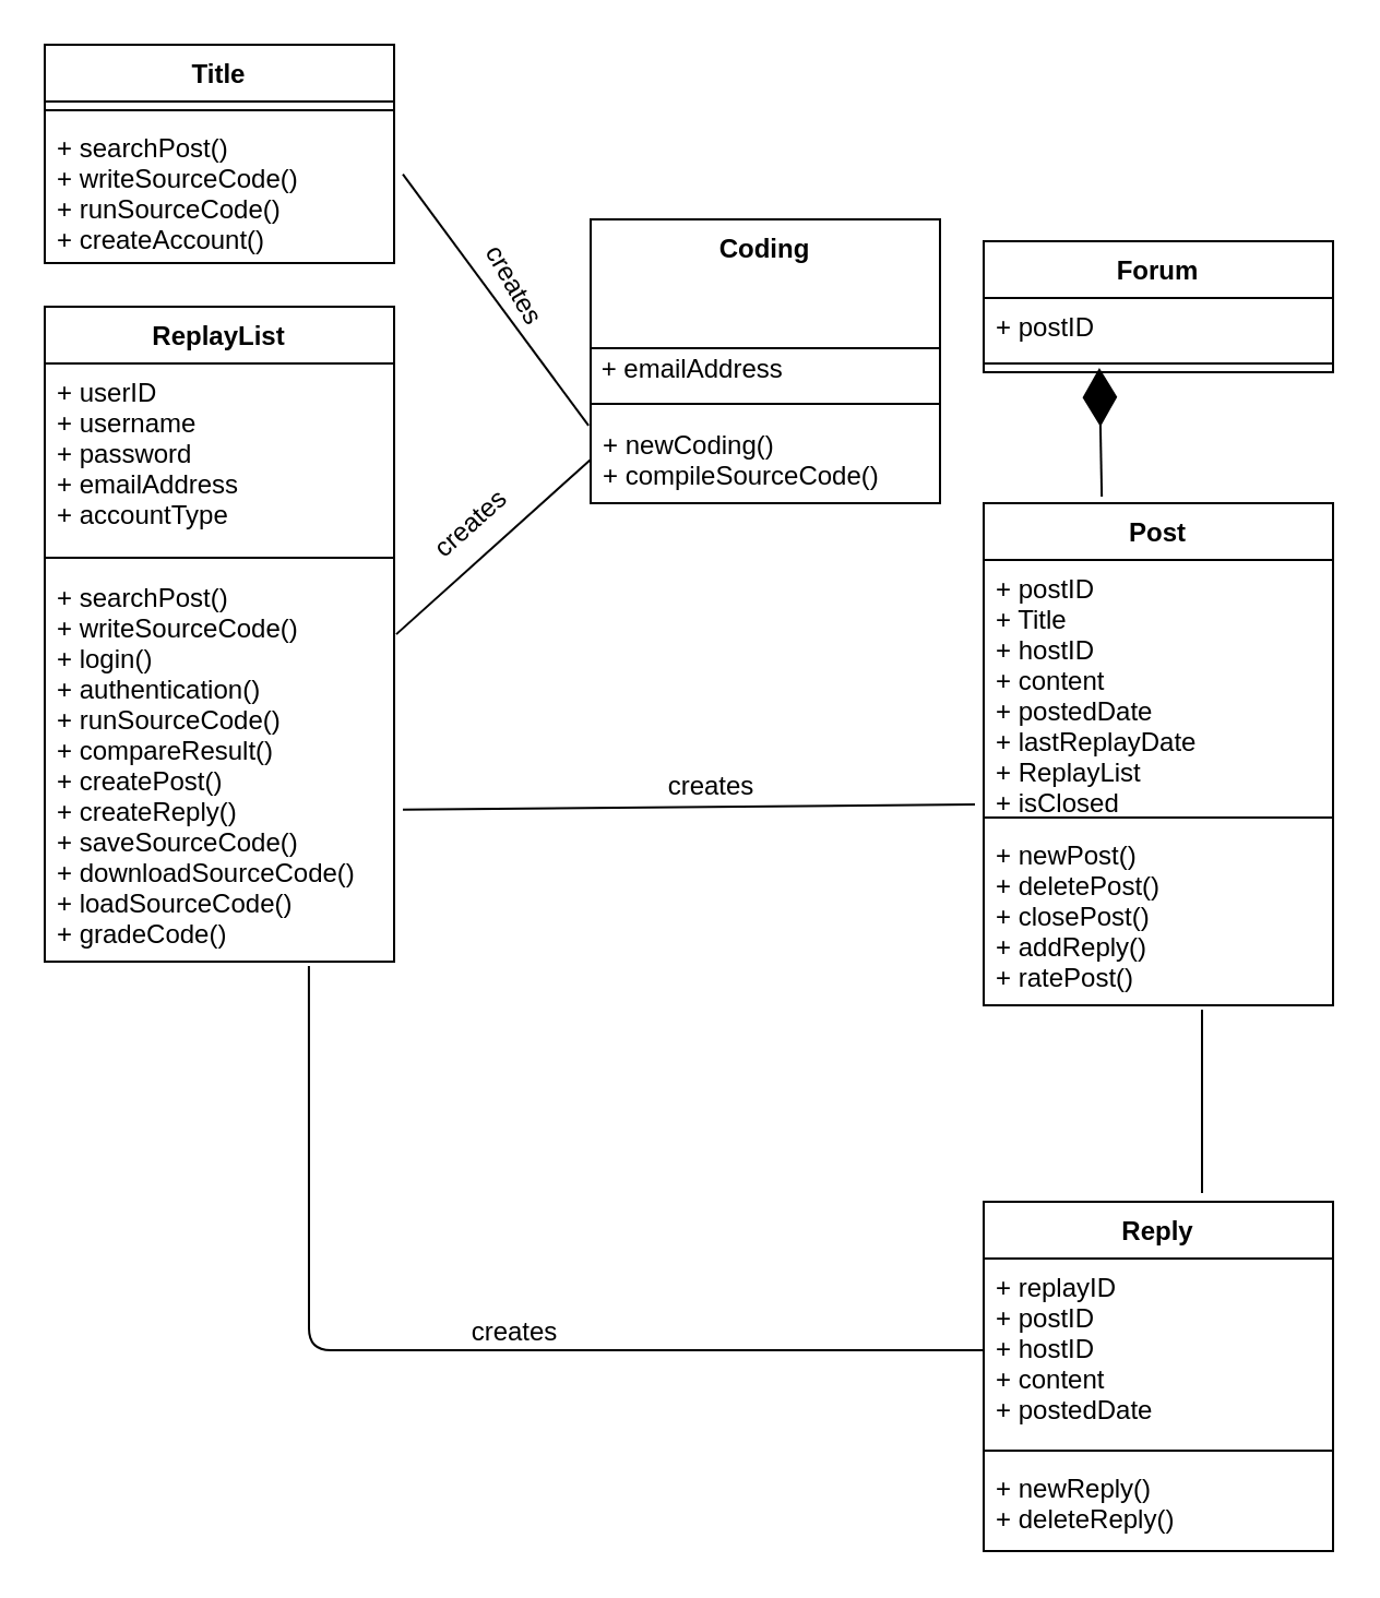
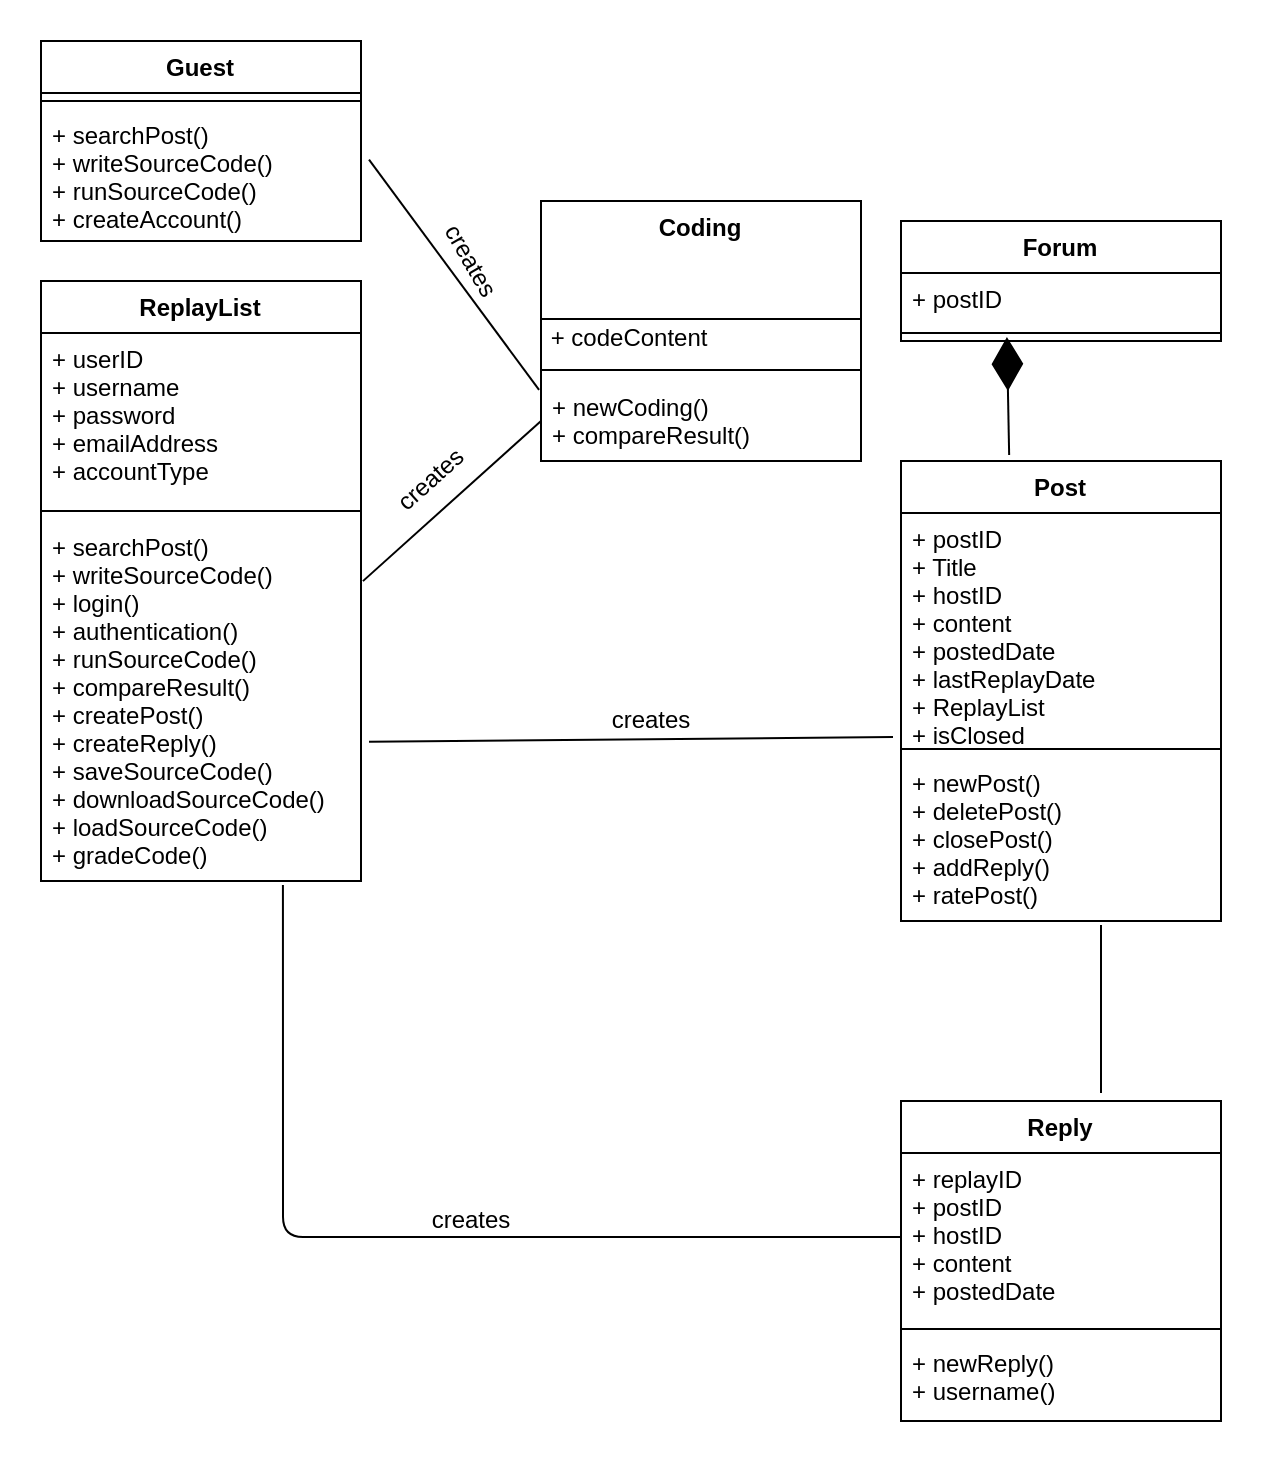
  <mxCell id="0" />
  <mxCell id="1" parent="0" />
- <mxCell id="2" value="Title" style="swimlane;fontStyle=1;align=center;verticalAlign=top;childLayout=stackLayout;horizontal=1;startSize=26;horizontalStack=0;resizeParent=1;resizeParentMax=0;resizeLast=0;collapsible=1;marginBottom=0;" parent="1" vertex="1"><mxGeometry x="20" y="20" width="160" height="100" as="geometry" /></mxCell>
+ <mxCell id="2" value="Guest" style="swimlane;fontStyle=1;align=center;verticalAlign=top;childLayout=stackLayout;horizontal=1;startSize=26;horizontalStack=0;resizeParent=1;resizeParentMax=0;resizeLast=0;collapsible=1;marginBottom=0;" parent="1" vertex="1"><mxGeometry x="20" y="20" width="160" height="100" as="geometry" /></mxCell>
  <mxCell id="3" value="" style="line;strokeWidth=1;fillColor=none;align=left;verticalAlign=middle;spacingTop=-1;spacingLeft=3;spacingRight=3;rotatable=0;labelPosition=right;points=[];portConstraint=eastwest;" parent="2" vertex="1"><mxGeometry y="26" width="160" height="8" as="geometry" /></mxCell>
  <mxCell id="4" value="+ searchPost()&#10;+ writeSourceCode()&#10;+ runSourceCode()&#10;+ createAccount()" style="text;strokeColor=none;fillColor=none;align=left;verticalAlign=top;spacingLeft=4;spacingRight=4;overflow=hidden;rotatable=0;points=[[0,0.5],[1,0.5]];portConstraint=eastwest;" parent="2" vertex="1"><mxGeometry y="34" width="160" height="66" as="geometry" /></mxCell>
  <mxCell id="5" value="" style="endArrow=none;html=1;exitX=1.025;exitY=0.384;exitDx=0;exitDy=0;exitPerimeter=0;entryX=-0.006;entryY=0.111;entryDx=0;entryDy=0;entryPerimeter=0;" parent="1" source="4" target="10" edge="1"><mxGeometry width="50" height="50" relative="1" as="geometry"><mxPoint x="390" y="400" as="sourcePoint" /><mxPoint x="420" y="268.012" as="targetPoint" /><Array as="points" /></mxGeometry></mxCell>
  <mxCell id="6" value="creates" style="text;html=1;align=center;verticalAlign=middle;resizable=0;points=[];autosize=1;rotation=60;" parent="1" vertex="1"><mxGeometry x="210" y="120" width="50" height="20" as="geometry" /></mxCell>
  <mxCell id="7" value="Coding" style="swimlane;fontStyle=1;align=center;verticalAlign=top;childLayout=stackLayout;horizontal=1;startSize=59;horizontalStack=0;resizeParent=1;resizeParentMax=0;resizeLast=0;collapsible=1;marginBottom=0;strokeColor=#000000;" parent="1" vertex="1"><mxGeometry x="270" y="100" width="160" height="130" as="geometry" /></mxCell>
- <mxCell id="8" value="&amp;nbsp;+ emailAddress" style="text;html=1;align=left;verticalAlign=middle;resizable=0;points=[];autosize=1;" parent="7" vertex="1"><mxGeometry y="59" width="160" height="20" as="geometry" /></mxCell>
+ <mxCell id="8" value="&amp;nbsp;+ codeContent" style="text;html=1;align=left;verticalAlign=middle;resizable=0;points=[];autosize=1;" parent="7" vertex="1"><mxGeometry y="59" width="160" height="20" as="geometry" /></mxCell>
  <mxCell id="9" value="" style="line;strokeWidth=1;fillColor=none;align=left;verticalAlign=middle;spacingTop=-1;spacingLeft=3;spacingRight=3;rotatable=0;labelPosition=right;points=[];portConstraint=eastwest;" parent="7" vertex="1"><mxGeometry y="79" width="160" height="11" as="geometry" /></mxCell>
- <mxCell id="10" value="+ newCoding()&#10;+ compileSourceCode()" style="text;strokeColor=none;fillColor=none;align=left;verticalAlign=top;spacingLeft=4;spacingRight=4;overflow=hidden;rotatable=0;points=[[0,0.5],[1,0.5]];portConstraint=eastwest;" parent="7" vertex="1"><mxGeometry y="90" width="160" height="40" as="geometry" /></mxCell>
+ <mxCell id="10" value="+ newCoding()&#10;+ compareResult()" style="text;strokeColor=none;fillColor=none;align=left;verticalAlign=top;spacingLeft=4;spacingRight=4;overflow=hidden;rotatable=0;points=[[0,0.5],[1,0.5]];portConstraint=eastwest;" parent="7" vertex="1"><mxGeometry y="90" width="160" height="40" as="geometry" /></mxCell>
  <mxCell id="11" value="ReplayList" style="swimlane;fontStyle=1;align=center;verticalAlign=top;childLayout=stackLayout;horizontal=1;startSize=26;horizontalStack=0;resizeParent=1;resizeParentMax=0;resizeLast=0;collapsible=1;marginBottom=0;strokeColor=#000000;" parent="1" vertex="1"><mxGeometry x="20" y="140" width="160" height="300" as="geometry" /></mxCell>
  <mxCell id="12" value="+ userID&#10;+ username&#10;+ password&#10;+ emailAddress&#10;+ accountType" style="text;strokeColor=none;fillColor=none;align=left;verticalAlign=top;spacingLeft=4;spacingRight=4;overflow=hidden;rotatable=0;points=[[0,0.5],[1,0.5]];portConstraint=eastwest;" parent="11" vertex="1"><mxGeometry y="26" width="160" height="84" as="geometry" /></mxCell>
  <mxCell id="13" value="" style="line;strokeWidth=1;fillColor=none;align=left;verticalAlign=middle;spacingTop=-1;spacingLeft=3;spacingRight=3;rotatable=0;labelPosition=right;points=[];portConstraint=eastwest;" parent="11" vertex="1"><mxGeometry y="110" width="160" height="10" as="geometry" /></mxCell>
  <mxCell id="14" value="+ searchPost()&#10;+ writeSourceCode()&#10;+ login()&#10;+ authentication()&#10;+ runSourceCode()&#10;+ compareResult()&#10;+ createPost()&#10;+ createReply()&#10;+ saveSourceCode()&#10;+ downloadSourceCode()&#10;+ loadSourceCode()&#10;+ gradeCode()" style="text;strokeColor=none;fillColor=none;align=left;verticalAlign=top;spacingLeft=4;spacingRight=4;overflow=hidden;rotatable=0;points=[[0,0.5],[1,0.5]];portConstraint=eastwest;" parent="11" vertex="1"><mxGeometry y="120" width="160" height="180" as="geometry" /></mxCell>
  <mxCell id="15" value="" style="endArrow=none;html=1;exitX=1.006;exitY=0.167;exitDx=0;exitDy=0;exitPerimeter=0;entryX=0;entryY=0.5;entryDx=0;entryDy=0;" parent="1" source="14" target="10" edge="1"><mxGeometry width="50" height="50" relative="1" as="geometry"><mxPoint x="390" y="300" as="sourcePoint" /><mxPoint x="250" y="260" as="targetPoint" /></mxGeometry></mxCell>
  <mxCell id="16" value="" style="endArrow=none;html=1;exitX=1.025;exitY=0.613;exitDx=0;exitDy=0;exitPerimeter=0;" parent="1" source="14" edge="1"><mxGeometry width="50" height="50" relative="1" as="geometry"><mxPoint x="390" y="400" as="sourcePoint" /><mxPoint x="446" y="368" as="targetPoint" /></mxGeometry></mxCell>
  <mxCell id="17" value="Forum" style="swimlane;fontStyle=1;align=center;verticalAlign=top;childLayout=stackLayout;horizontal=1;startSize=26;horizontalStack=0;resizeParent=1;resizeParentMax=0;resizeLast=0;collapsible=1;marginBottom=0;strokeColor=#000000;" parent="1" vertex="1"><mxGeometry x="450" y="110" width="160" height="60" as="geometry" /></mxCell>
  <mxCell id="18" value="+ postID" style="text;strokeColor=none;fillColor=none;align=left;verticalAlign=top;spacingLeft=4;spacingRight=4;overflow=hidden;rotatable=0;points=[[0,0.5],[1,0.5]];portConstraint=eastwest;" parent="17" vertex="1"><mxGeometry y="26" width="160" height="26" as="geometry" /></mxCell>
  <mxCell id="19" value="" style="line;strokeWidth=1;fillColor=none;align=left;verticalAlign=middle;spacingTop=-1;spacingLeft=3;spacingRight=3;rotatable=0;labelPosition=right;points=[];portConstraint=eastwest;" parent="17" vertex="1"><mxGeometry y="52" width="160" height="8" as="geometry" /></mxCell>
  <mxCell id="20" value="Reply" style="swimlane;fontStyle=1;align=center;verticalAlign=top;childLayout=stackLayout;horizontal=1;startSize=26;horizontalStack=0;resizeParent=1;resizeParentMax=0;resizeLast=0;collapsible=1;marginBottom=0;strokeColor=#000000;" parent="1" vertex="1"><mxGeometry x="450" y="550" width="160" height="160" as="geometry" /></mxCell>
  <mxCell id="21" value="+ replayID&#10;+ postID&#10;+ hostID&#10;+ content&#10;+ postedDate" style="text;strokeColor=none;fillColor=none;align=left;verticalAlign=top;spacingLeft=4;spacingRight=4;overflow=hidden;rotatable=0;points=[[0,0.5],[1,0.5]];portConstraint=eastwest;" parent="20" vertex="1"><mxGeometry y="26" width="160" height="84" as="geometry" /></mxCell>
  <mxCell id="22" value="" style="line;strokeWidth=1;fillColor=none;align=left;verticalAlign=middle;spacingTop=-1;spacingLeft=3;spacingRight=3;rotatable=0;labelPosition=right;points=[];portConstraint=eastwest;" parent="20" vertex="1"><mxGeometry y="110" width="160" height="8" as="geometry" /></mxCell>
- <mxCell id="23" value="+ newReply()&#10;+ deleteReply()" style="text;strokeColor=none;fillColor=none;align=left;verticalAlign=top;spacingLeft=4;spacingRight=4;overflow=hidden;rotatable=0;points=[[0,0.5],[1,0.5]];portConstraint=eastwest;" parent="20" vertex="1"><mxGeometry y="118" width="160" height="42" as="geometry" /></mxCell>
+ <mxCell id="23" value="+ newReply()&#10;+ username()" style="text;strokeColor=none;fillColor=none;align=left;verticalAlign=top;spacingLeft=4;spacingRight=4;overflow=hidden;rotatable=0;points=[[0,0.5],[1,0.5]];portConstraint=eastwest;" parent="20" vertex="1"><mxGeometry y="118" width="160" height="42" as="geometry" /></mxCell>
  <mxCell id="24" value="Post" style="swimlane;fontStyle=1;align=center;verticalAlign=top;childLayout=stackLayout;horizontal=1;startSize=26;horizontalStack=0;resizeParent=1;resizeParentMax=0;resizeLast=0;collapsible=1;marginBottom=0;strokeColor=#000000;" parent="1" vertex="1"><mxGeometry x="450" y="230" width="160" height="230" as="geometry" /></mxCell>
  <mxCell id="25" value="+ postID&#10;+ Title&#10;+ hostID&#10;+ content&#10;+ postedDate&#10;+ lastReplayDate&#10;+ ReplayList&#10;+ isClosed" style="text;strokeColor=none;fillColor=none;align=left;verticalAlign=top;spacingLeft=4;spacingRight=4;overflow=hidden;rotatable=0;points=[[0,0.5],[1,0.5]];portConstraint=eastwest;" parent="24" vertex="1"><mxGeometry y="26" width="160" height="114" as="geometry" /></mxCell>
  <mxCell id="26" value="" style="line;strokeWidth=1;fillColor=none;align=left;verticalAlign=middle;spacingTop=-1;spacingLeft=3;spacingRight=3;rotatable=0;labelPosition=right;points=[];portConstraint=eastwest;" parent="24" vertex="1"><mxGeometry y="140" width="160" height="8" as="geometry" /></mxCell>
  <mxCell id="27" value="+ newPost()&#10;+ deletePost()&#10;+ closePost()&#10;+ addReply()&#10;+ ratePost()" style="text;strokeColor=none;fillColor=none;align=left;verticalAlign=top;spacingLeft=4;spacingRight=4;overflow=hidden;rotatable=0;points=[[0,0.5],[1,0.5]];portConstraint=eastwest;" parent="24" vertex="1"><mxGeometry y="148" width="160" height="82" as="geometry" /></mxCell>
  <mxCell id="28" value="" style="endArrow=diamondThin;endFill=1;endSize=24;html=1;exitX=0.338;exitY=-0.013;exitDx=0;exitDy=0;exitPerimeter=0;entryX=0.331;entryY=0.75;entryDx=0;entryDy=0;entryPerimeter=0;" parent="1" source="24" target="19" edge="1"><mxGeometry width="160" relative="1" as="geometry"><mxPoint x="620" y="200" as="sourcePoint" /><mxPoint x="504" y="180" as="targetPoint" /></mxGeometry></mxCell>
  <mxCell id="29" value="" style="endArrow=none;html=1;entryX=0.756;entryY=1.011;entryDx=0;entryDy=0;entryPerimeter=0;exitX=0;exitY=0.5;exitDx=0;exitDy=0;" parent="1" source="21" target="14" edge="1"><mxGeometry width="50" height="50" relative="1" as="geometry"><mxPoint x="260" y="470" as="sourcePoint" /><mxPoint x="310" y="420" as="targetPoint" /><Array as="points"><mxPoint x="141" y="618" /></Array></mxGeometry></mxCell>
  <mxCell id="30" value="" style="endArrow=none;html=1;" parent="1" edge="1"><mxGeometry width="50" height="50" relative="1" as="geometry"><mxPoint x="550" y="462" as="sourcePoint" /><mxPoint x="550" y="546" as="targetPoint" /></mxGeometry></mxCell>
  <mxCell id="31" value="creates" style="text;html=1;align=center;verticalAlign=middle;resizable=0;points=[];autosize=1;rotation=-42;" vertex="1" parent="1"><mxGeometry x="190" y="230" width="50" height="20" as="geometry" /></mxCell>
  <mxCell id="32" value="creates" style="text;html=1;align=center;verticalAlign=middle;resizable=0;points=[];autosize=1;" vertex="1" parent="1"><mxGeometry x="300" y="350" width="50" height="20" as="geometry" /></mxCell>
  <mxCell id="33" value="creates" style="text;html=1;align=center;verticalAlign=middle;resizable=0;points=[];autosize=1;" vertex="1" parent="1"><mxGeometry x="210" y="600" width="50" height="20" as="geometry" /></mxCell>
